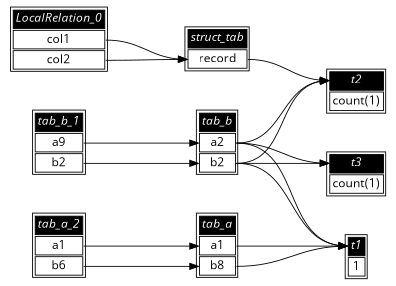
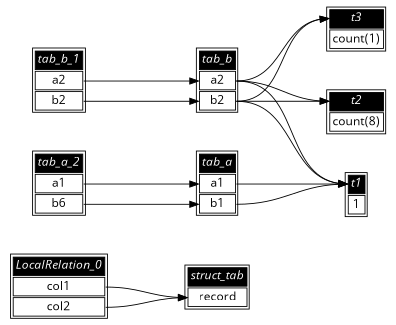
  digraph {
    fontname="Open Sans"
    nodesep=0.5
    rankdir=LR
    ranksep=1
    node [color=black fontname="Open Sans" shape=plaintext]
    edge [fontname="Open Sans" headport=nodeName tailport=0]
    n1 [label=< <table>   <tr><td bgcolor="black" port="nodeName"><i><font color="white">LocalRelation_0</font></i></td></tr>   <tr><td port="0">col1</td></tr> <tr><td port="1">col2</td></tr> </table>>]
    n2 [label=< <table>   <tr><td bgcolor="black" port="nodeName"><i><font color="white">struct_tab</font></i></td></tr>   <tr><td port="0">record</td></tr> </table>>]
-   n3 [label=< <table>   <tr><td bgcolor="black" port="nodeName"><i><font color="white">t2</font></i></td></tr>   <tr><td port="0">count(1)</td></tr> </table>>]
+   n3 [label=< <table>   <tr><td bgcolor="black" port="nodeName"><i><font color="white">t2</font></i></td></tr>   <tr><td port="0">count(8)</td></tr> </table>>]
    n4 [label=< <table>   <tr><td bgcolor="black" port="nodeName"><i><font color="white">t3</font></i></td></tr>   <tr><td port="0">count(1)</td></tr> </table>>]
    n5 [label=< <table>   <tr><td bgcolor="black" port="nodeName"><i><font color="white">t1</font></i></td></tr>   <tr><td port="0">1</td></tr> </table>>]
-   n6 [label=< <table>   <tr><td bgcolor="black" port="nodeName"><i><font color="white">tab_a</font></i></td></tr>   <tr><td port="0">a1</td></tr> <tr><td port="1">b8</td></tr> </table>>]
+   n6 [label=< <table>   <tr><td bgcolor="black" port="nodeName"><i><font color="white">tab_a</font></i></td></tr>   <tr><td port="0">a1</td></tr> <tr><td port="1">b1</td></tr> </table>>]
    n7 [label=< <table>   <tr><td bgcolor="black" port="nodeName"><i><font color="white">tab_a_2</font></i></td></tr>   <tr><td port="0">a1</td></tr> <tr><td port="1">b6</td></tr> </table>>]
    n8 [label=< <table>   <tr><td bgcolor="black" port="nodeName"><i><font color="white">tab_b</font></i></td></tr>   <tr><td port="0">a2</td></tr> <tr><td port="1">b2</td></tr> </table>>]
-   n9 [label=< <table>   <tr><td bgcolor="black" port="nodeName"><i><font color="white">tab_b_1</font></i></td></tr>   <tr><td port="0">a9</td></tr> <tr><td port="1">b2</td></tr> </table>>]
+   n9 [label=< <table>   <tr><td bgcolor="black" port="nodeName"><i><font color="white">tab_b_1</font></i></td></tr>   <tr><td port="0">a2</td></tr> <tr><td port="1">b2</td></tr> </table>>]
    n1 -> n2 [headport=0]
    n1 -> n2 [headport=0 tailport=1]
-   n2 -> n3
    n6 -> n5
    n6 -> n5 [tailport=1]
    n7 -> n6 [headport=0]
    n7 -> n6 [headport=1 tailport=1]
    n8 -> n3
    n8 -> n3 [tailport=1]
    n8 -> n4
    n8 -> n4 [tailport=1]
    n8 -> n5
    n8 -> n5 [tailport=1]
    n9 -> n8 [headport=0]
    n9 -> n8 [headport=1 tailport=1]
  }
